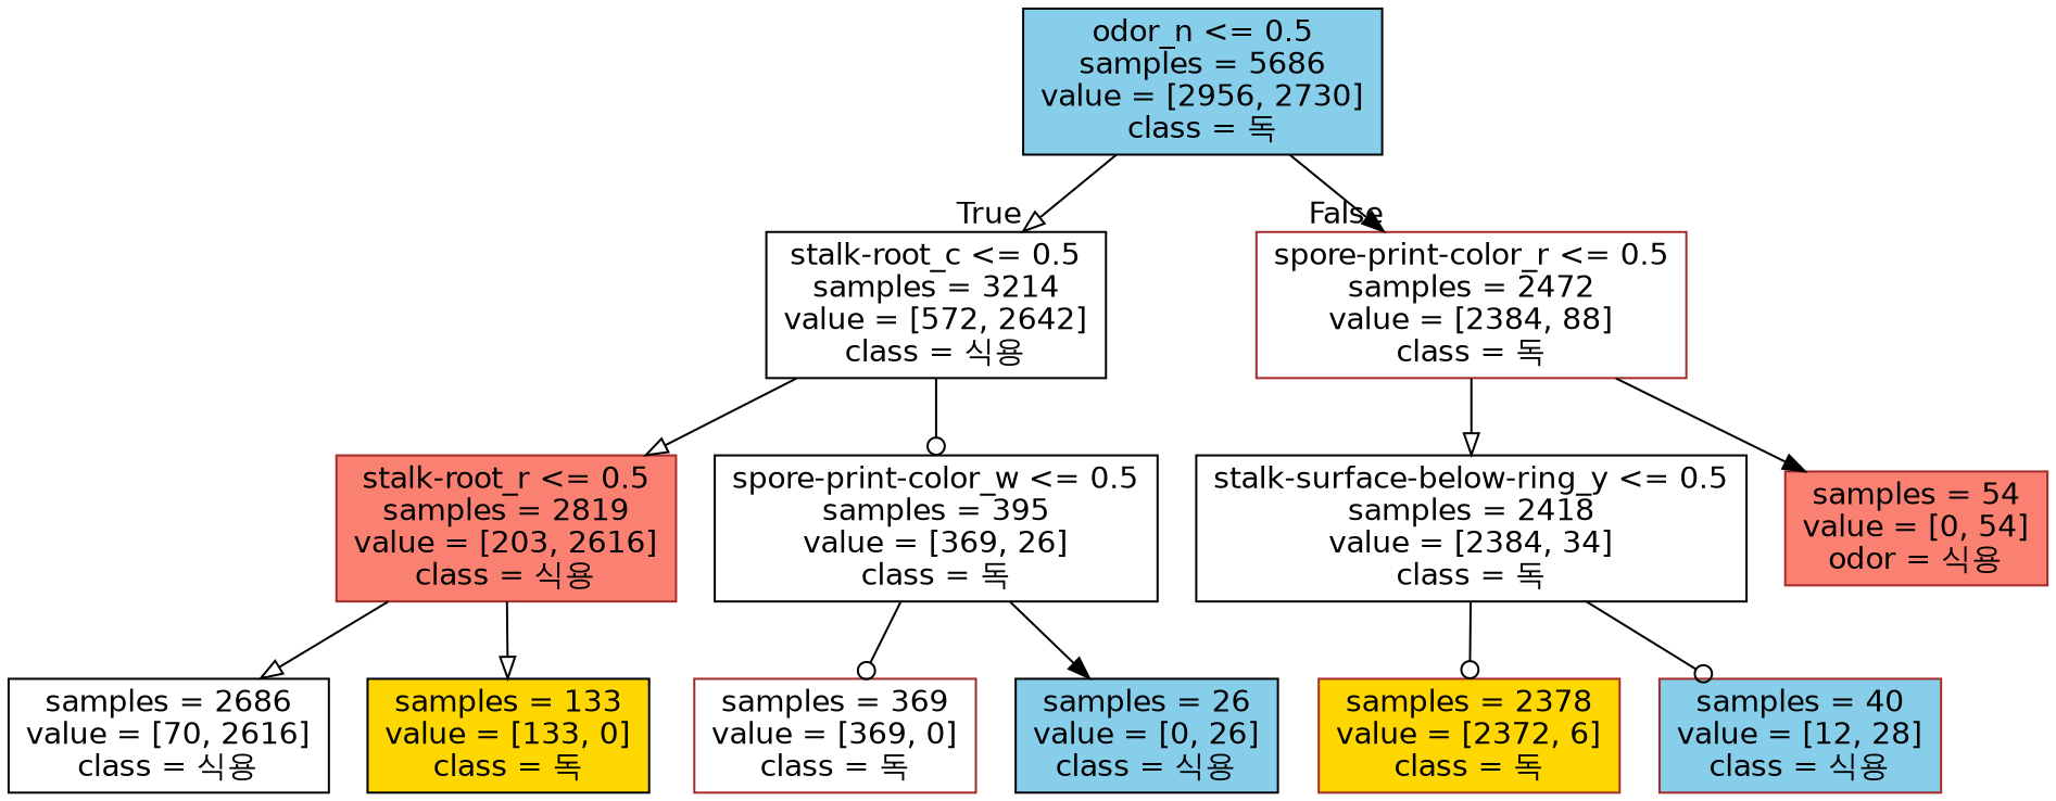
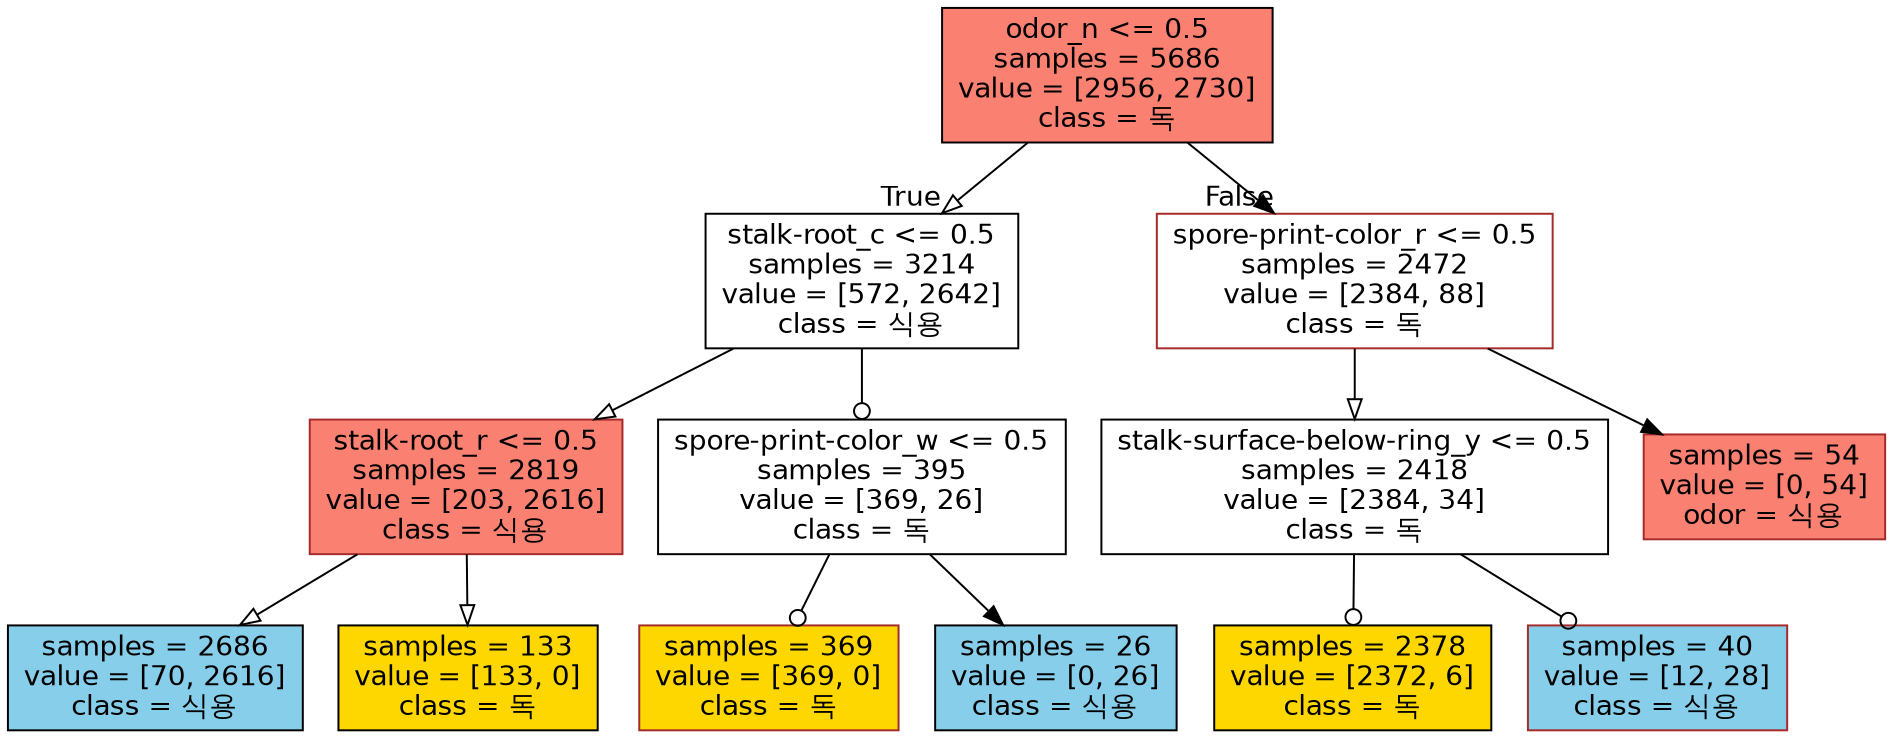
  digraph {
    node [color=black fillcolor=skyblue fontname=helvetica shape=box style=filled]
    edge [arrowhead=onormal fontname=helvetica]
-   n1 [label="odor_n <= 0.5\nsamples = 5686\nvalue = [2956, 2730]\nclass = 독"]
+   n1 [fillcolor=salmon label="odor_n <= 0.5\nsamples = 5686\nvalue = [2956, 2730]\nclass = 독"]
    n2 [fillcolor=white label="stalk-root_c <= 0.5\nsamples = 3214\nvalue = [572, 2642]\nclass = 식용"]
    n3 [color=brown fillcolor=white label="spore-print-color_r <= 0.5\nsamples = 2472\nvalue = [2384, 88]\nclass = 독"]
    n4 [color=brown fillcolor=salmon label="stalk-root_r <= 0.5\nsamples = 2819\nvalue = [203, 2616]\nclass = 식용"]
    n5 [fillcolor=white label="spore-print-color_w <= 0.5\nsamples = 395\nvalue = [369, 26]\nclass = 독"]
    n6 [fillcolor=white label="stalk-surface-below-ring_y <= 0.5\nsamples = 2418\nvalue = [2384, 34]\nclass = 독"]
    n7 [color=brown fillcolor=salmon label="samples = 54\nvalue = [0, 54]\nodor = 식용"]
-   n8 [fillcolor=white label="samples = 2686\nvalue = [70, 2616]\nclass = 식용"]
+   n8 [label="samples = 2686\nvalue = [70, 2616]\nclass = 식용"]
    n9 [fillcolor=gold label="samples = 133\nvalue = [133, 0]\nclass = 독"]
-   n10 [color=brown fillcolor=white label="samples = 369\nvalue = [369, 0]\nclass = 독"]
+   n10 [color=brown fillcolor=gold label="samples = 369\nvalue = [369, 0]\nclass = 독"]
    n11 [label="samples = 26\nvalue = [0, 26]\nclass = 식용"]
-   n12 [color=brown fillcolor=gold label="samples = 2378\nvalue = [2372, 6]\nclass = 독"]
+   n12 [fillcolor=gold label="samples = 2378\nvalue = [2372, 6]\nclass = 독"]
    n13 [color=brown label="samples = 40\nvalue = [12, 28]\nclass = 식용"]
    n1 -> n2 [headlabel=True labelangle=45 labeldistance=2.5]
    n1 -> n3 [arrowhead=normal headlabel=False labelangle=-45 labeldistance=2.5]
    n2 -> n4
    n2 -> n5 [arrowhead=odot]
    n3 -> n6
    n3 -> n7 [arrowhead=normal]
    n4 -> n8
    n4 -> n9
    n5 -> n10 [arrowhead=odot]
    n5 -> n11 [arrowhead=normal]
    n6 -> n12 [arrowhead=odot]
    n6 -> n13 [arrowhead=odot]
  }
